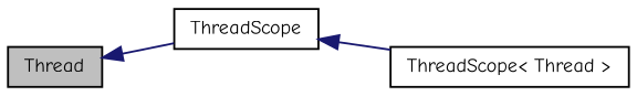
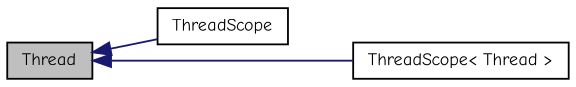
  digraph {
    fontname="Comic Neue"
    rankdir=LR
    node [color=black fillcolor=white fontname="Comic Neue" fontsize=10 shape=record style=filled]
    edge [color=midnightblue dir=back fontname="Comic Neue" fontsize=10 labelfontname=Helvetica labelfontsize=10 style=solid]
    n1 [fillcolor=grey75 fontcolor=black height=0.2 label=Thread width=0.4]
    n2 [height=0.2 label=ThreadScope width=0.4]
    n3 [height=0.2 label="ThreadScope\< Thread \>" width=0.4]
    n1 -> n2
-   n2 -> n3
+   n1 -> n3
  }
